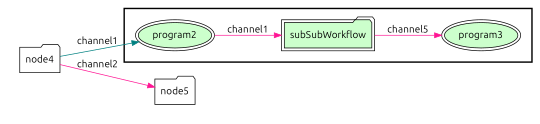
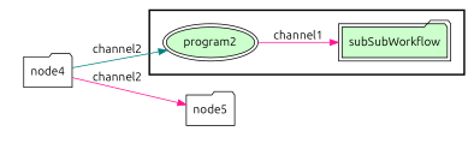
  digraph {
    fontname=Ubuntu
    rankdir=LR
    node [fillcolor="#CCFFCC" fontname=Ubuntu peripheries=2 shape=folder style=filled]
    edge [color=deeppink fontname=Ubuntu]
    n1 [label=program2 shape=ellipse]
-   n2 [label=program3 shape=ellipse]
    n3 [label=subSubWorkflow]
    node4 [fillcolor="#FFFFFF" peripheries=1 width=0.2]
    node5 [fillcolor="#FFFFFF" peripheries=1 width=0.2]
    subgraph cluster_1 {
      fontsize=18
      penwidth=2
      subgraph cluster_2 {
        color=white
        fontsize=18
        penwidth=2
        n1
-       n2
        n3
      }
    }
    subgraph cluster_3 {
      color=white
      subgraph cluster_4 {
        color=white
        node4
      }
    }
    subgraph cluster_5 {
      color=white
      subgraph cluster_6 {
        color=white
        node5
      }
    }
    n1 -> n3 [label=channel1]
-   n3 -> n2 [label=channel5]
-   node4 -> n1 [color=teal label=channel1]
+   node4 -> n1 [color=teal label=channel2]
    node4 -> node5 [label=channel2]
  }
